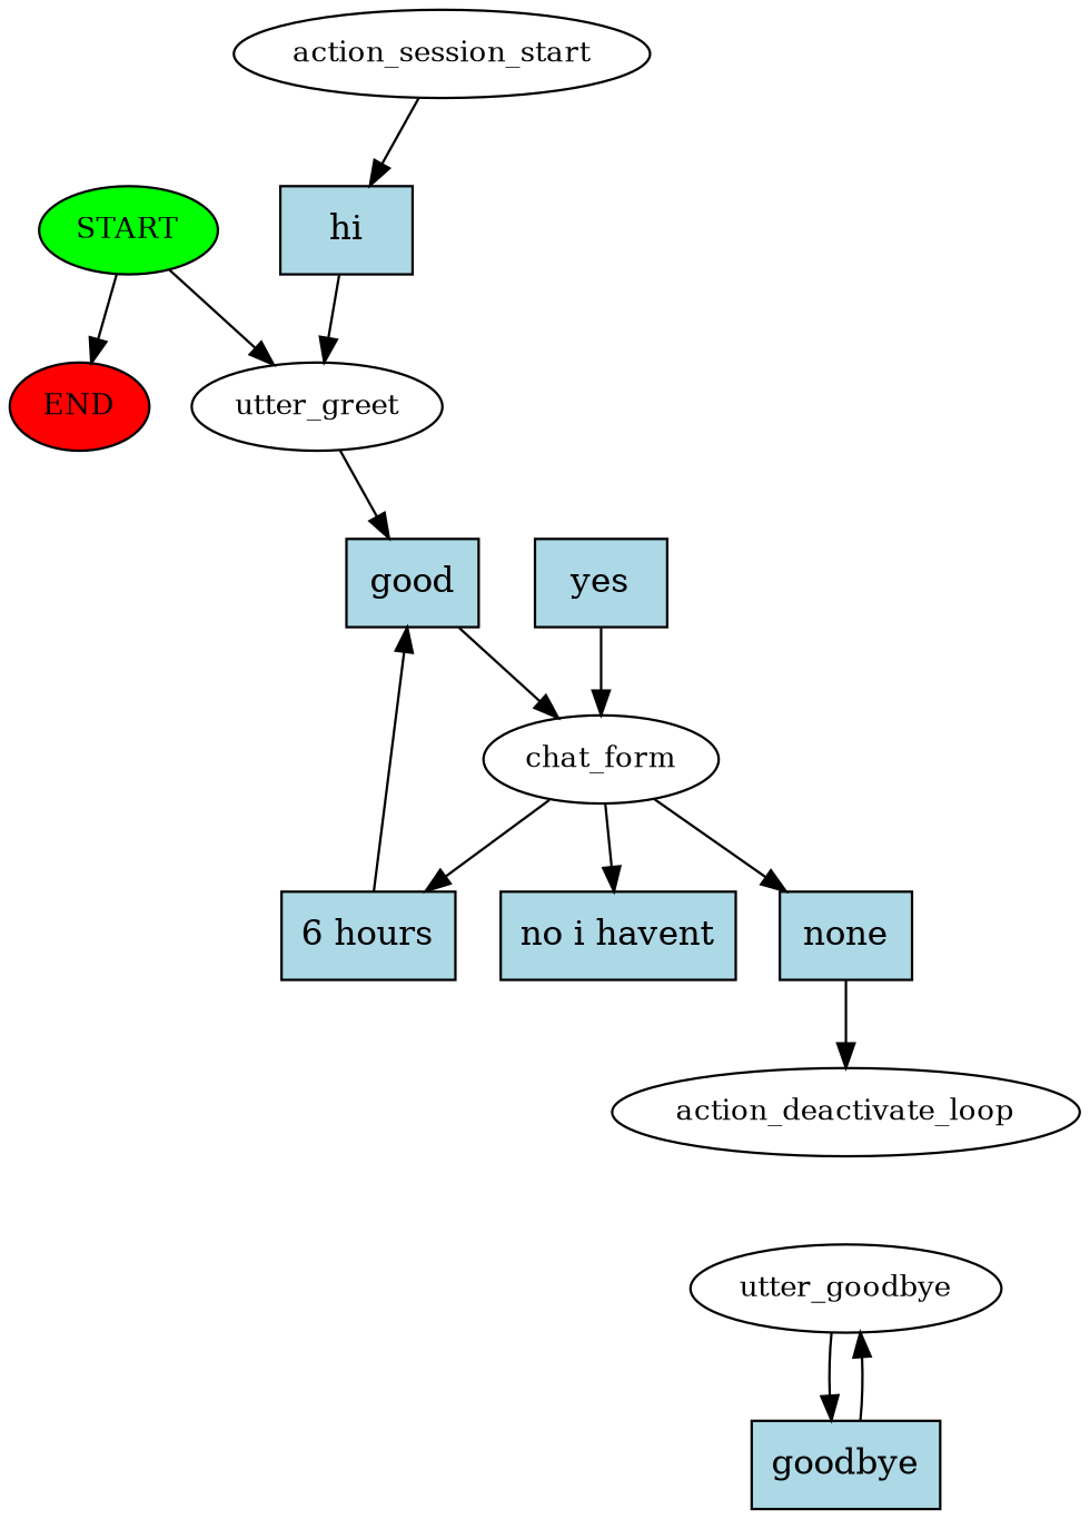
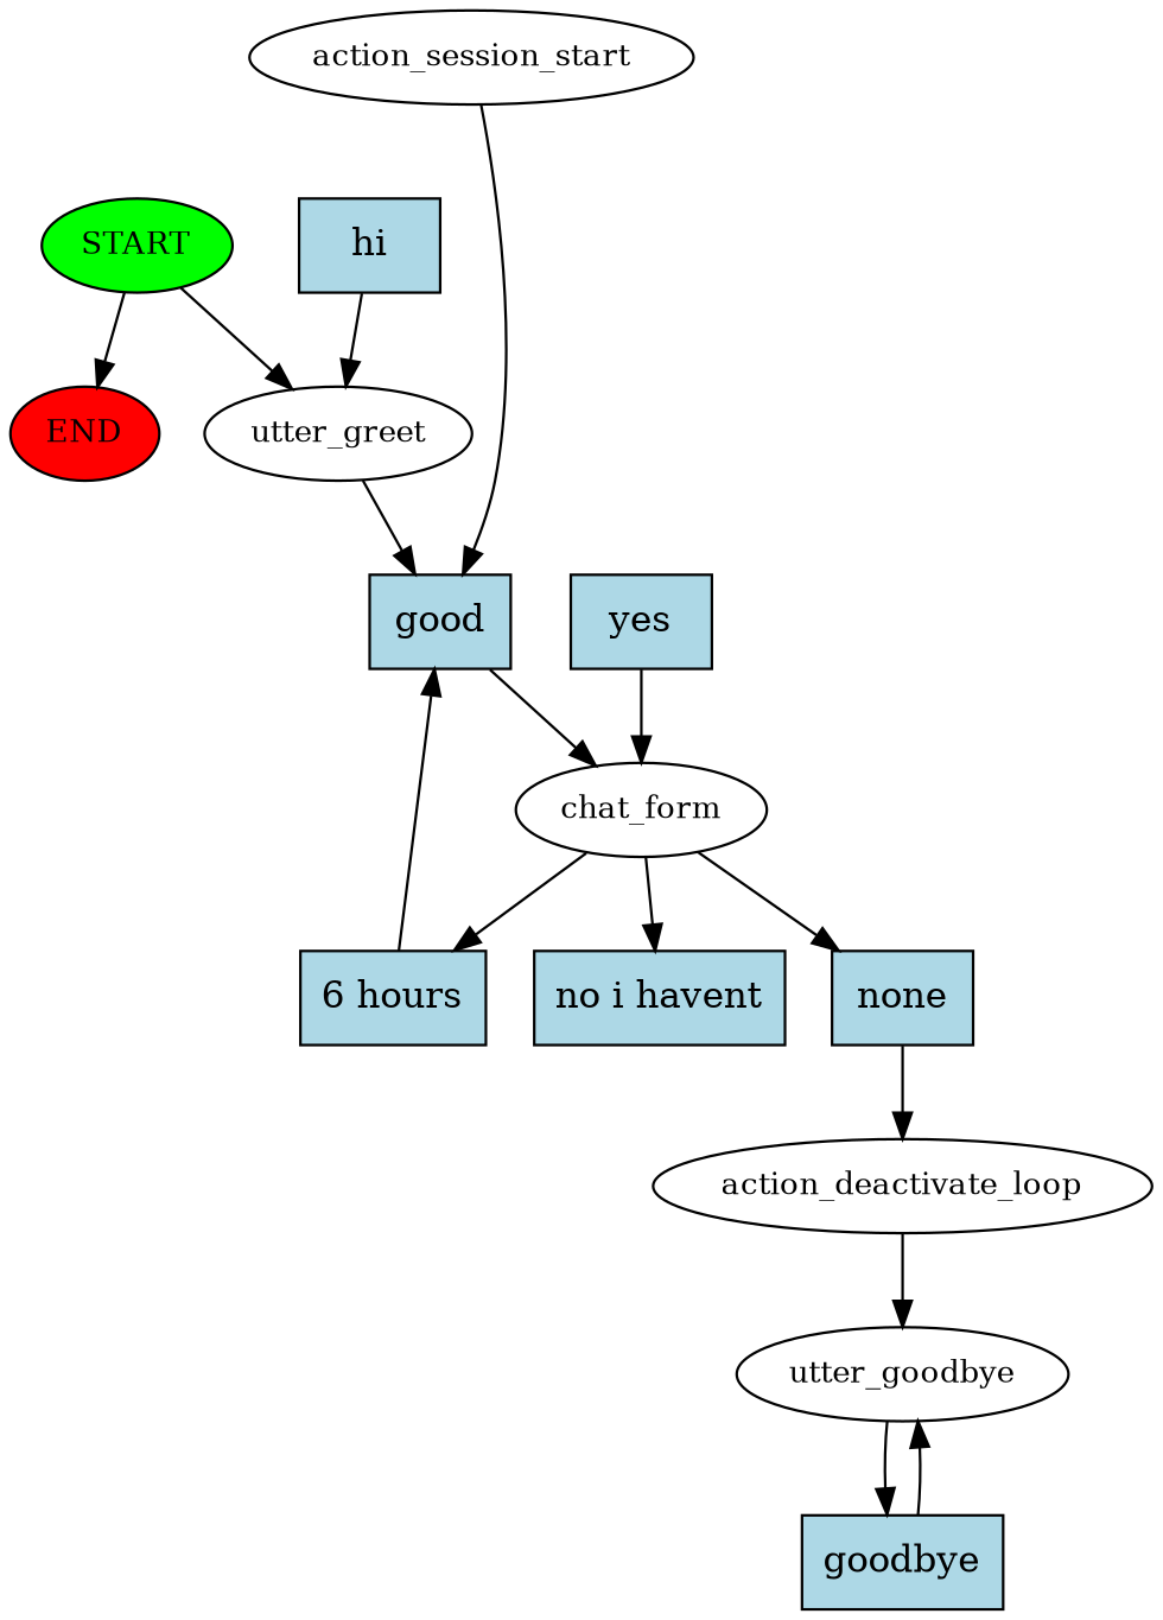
  digraph {
    node [fillcolor=lightblue style=filled]
    n1 [fillcolor=green fontsize=12 label=START]
    n2 [fillcolor=red fontsize=12 label=END]
    n3 [fontsize=12 label=utter_greet fillcolor="" style=""]
    n4 [fontsize=12 label=action_session_start fillcolor="" style=""]
    n5 [label=hi shape=rect]
    n6 [label=good shape=rect]
    n7 [fontsize=12 label=chat_form fillcolor="" style=""]
    n8 [label="6 hours" shape=rect]
    n9 [label="no i havent" shape=rect]
    n10 [label=none shape=rect]
    n11 [label=yes shape=rect]
    n12 [fontsize=12 label=action_deactivate_loop fillcolor="" style=""]
    n13 [fontsize=12 label=utter_goodbye fillcolor="" style=""]
    n14 [label=goodbye shape=rect]
    n1 -> n2
    n1 -> n3
    n3 -> n6
-   n4 -> n5
+   n4 -> n6
    n5 -> n3
    n6 -> n7
    n7 -> n8
    n7 -> n9
    n7 -> n10
    n8 -> n6
    n10 -> n12
    n11 -> n7
+   n12 -> n13
    n13 -> n14
    n14 -> n13
  }
